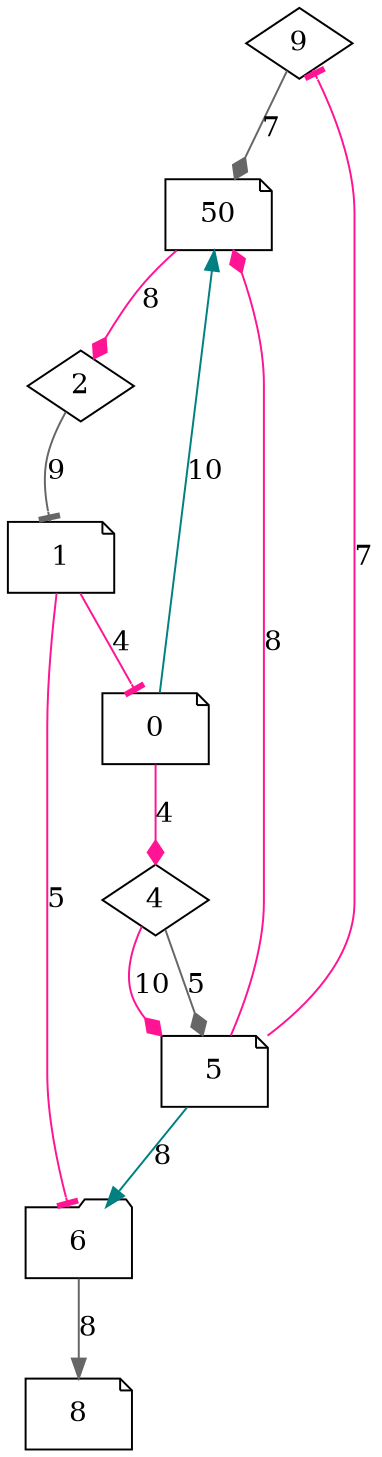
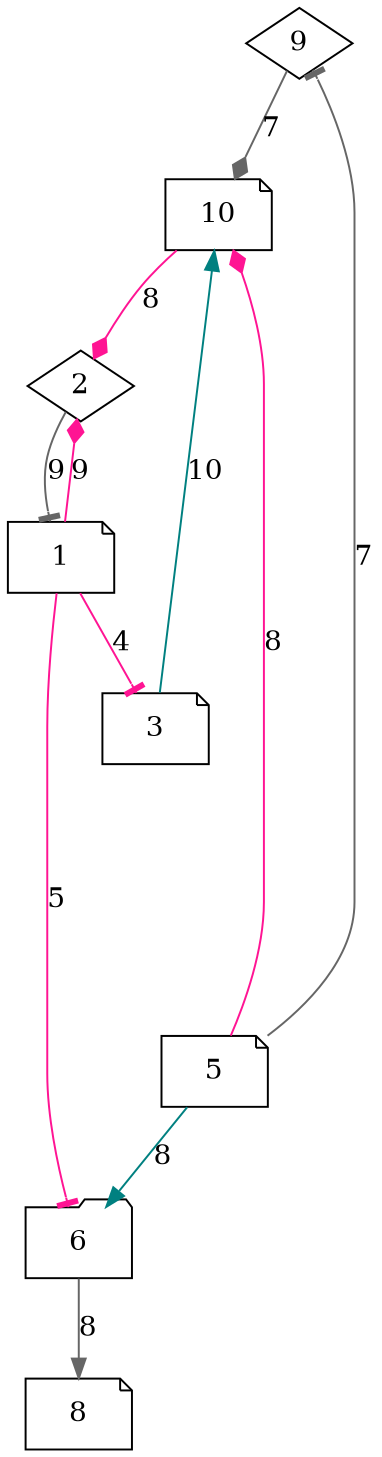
  digraph {
    node [shape=note]
    edge [arrowhead=diamond color=deeppink]
    9 [shape=diamond]
-   10 [label=50]
+   10
    2 [shape=diamond]
    1
    5
    6 [shape=folder]
    8
-   3 [label=0]
-   4 [shape=diamond]
+   3
    9 -> 10 [color=gray40 label=7]
    10 -> 2 [label=8]
    2 -> 1 [arrowhead=tee color=gray40 label=9]
+   1 -> 2 [label=9]
    1 -> 6 [arrowhead=tee label=5]
    1 -> 3 [arrowhead=tee label=4]
-   5 -> 9 [arrowhead=tee label=7]
+   5 -> 9 [arrowhead=tee color=gray40 label=7]
    5 -> 10 [label=8]
    5 -> 6 [arrowhead=normal color=teal label=8]
    6 -> 8 [arrowhead=normal color=gray40 label=8]
    3 -> 10 [arrowhead=normal color=teal label=10]
-   3 -> 4 [label=4]
-   4 -> 5 [label=10]
-   4 -> 5 [color=gray40 label=5]
  }
